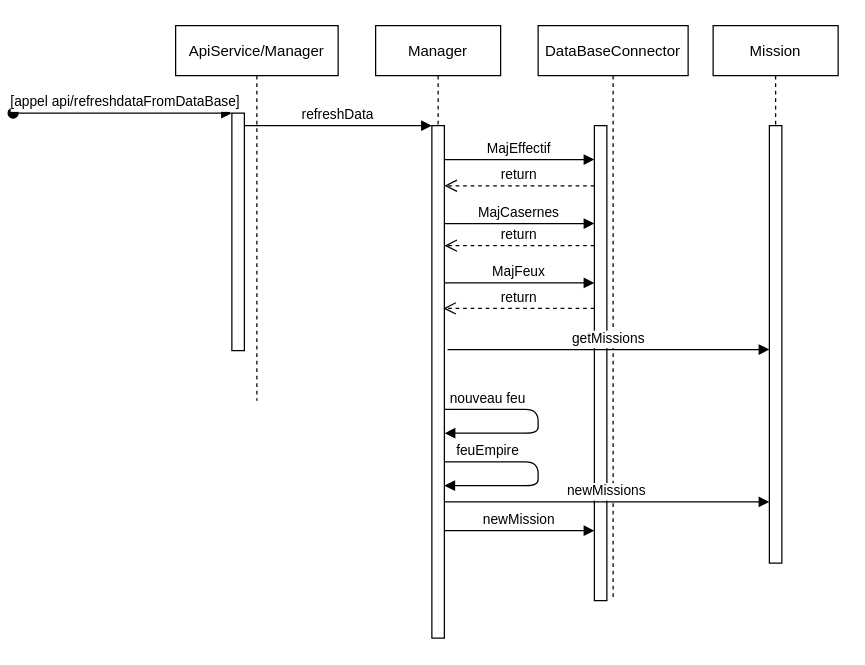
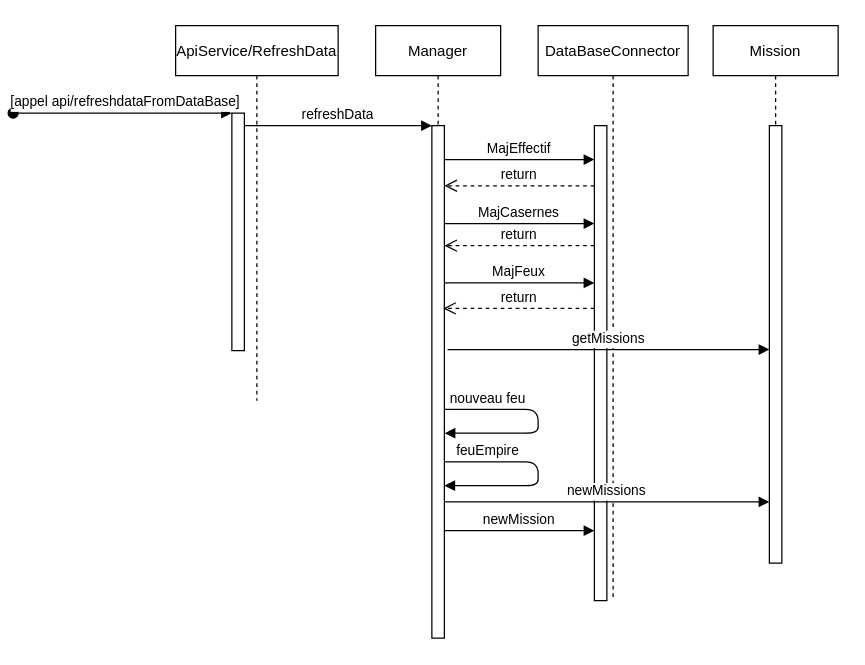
  <mxCell id="0" />
  <mxCell id="1" parent="0" />
- <mxCell id="2" value="ApiService/Manager" style="shape=umlLifeline;perimeter=lifelinePerimeter;container=1;collapsible=0;recursiveResize=0;rounded=0;shadow=0;strokeWidth=1;" parent="1" vertex="1"><mxGeometry x="20" y="20" width="130" height="300" as="geometry" /></mxCell>
+ <mxCell id="2" value="ApiService/RefreshData" style="shape=umlLifeline;perimeter=lifelinePerimeter;container=1;collapsible=0;recursiveResize=0;rounded=0;shadow=0;strokeWidth=1;" parent="1" vertex="1"><mxGeometry x="20" y="20" width="130" height="300" as="geometry" /></mxCell>
  <mxCell id="3" value="" style="points=[];perimeter=orthogonalPerimeter;rounded=0;shadow=0;strokeWidth=1;" parent="2" vertex="1"><mxGeometry x="45" y="70" width="10" height="190" as="geometry" /></mxCell>
  <mxCell id="4" value="[appel api/refreshdataFromDataBase]" style="verticalAlign=bottom;startArrow=oval;endArrow=block;startSize=8;shadow=0;strokeWidth=1;" parent="2" target="3" edge="1"><mxGeometry x="0.029" relative="1" as="geometry"><mxPoint x="-130" y="70" as="sourcePoint" /><mxPoint as="offset" /></mxGeometry></mxCell>
  <mxCell id="5" value="Manager" style="shape=umlLifeline;perimeter=lifelinePerimeter;container=1;collapsible=0;recursiveResize=0;rounded=0;shadow=0;strokeWidth=1;" parent="1" vertex="1"><mxGeometry x="180" y="20" width="100" height="490" as="geometry" /></mxCell>
  <mxCell id="6" value="" style="points=[];perimeter=orthogonalPerimeter;rounded=0;shadow=0;strokeWidth=1;" parent="5" vertex="1"><mxGeometry x="45" y="80" width="10" height="410" as="geometry" /></mxCell>
  <mxCell id="7" value="nouveau feu" style="verticalAlign=bottom;endArrow=block;shadow=0;strokeWidth=1;entryX=1.02;entryY=0.909;entryDx=0;entryDy=0;entryPerimeter=0;" edge="1" parent="5"><mxGeometry x="-0.589" relative="1" as="geometry"><mxPoint x="55" y="307" as="sourcePoint" /><mxPoint x="55.2" y="326.07" as="targetPoint" /><Array as="points"><mxPoint x="130" y="307" /><mxPoint x="130" y="326" /></Array><mxPoint as="offset" /></mxGeometry></mxCell>
  <mxCell id="8" value="feuEmpire" style="verticalAlign=bottom;endArrow=block;shadow=0;strokeWidth=1;" edge="1" parent="5" source="6" target="6"><mxGeometry x="-0.589" relative="1" as="geometry"><mxPoint x="55" y="349" as="sourcePoint" /><mxPoint x="55.2" y="368.07" as="targetPoint" /><Array as="points"><mxPoint x="130" y="349" /><mxPoint x="130" y="368" /></Array><mxPoint as="offset" /></mxGeometry></mxCell>
  <mxCell id="9" value="refreshData" style="verticalAlign=bottom;endArrow=block;entryX=0;entryY=0;shadow=0;strokeWidth=1;" parent="1" source="3" target="6" edge="1"><mxGeometry relative="1" as="geometry"><mxPoint x="205" y="100" as="sourcePoint" /></mxGeometry></mxCell>
  <mxCell id="10" value="DataBaseConnector" style="shape=umlLifeline;perimeter=lifelinePerimeter;container=1;collapsible=0;recursiveResize=0;rounded=0;shadow=0;strokeWidth=1;" vertex="1" parent="1"><mxGeometry x="310" y="20" width="120" height="460" as="geometry" /></mxCell>
  <mxCell id="11" value="" style="points=[];perimeter=orthogonalPerimeter;rounded=0;shadow=0;strokeWidth=1;" vertex="1" parent="10"><mxGeometry x="45" y="80" width="10" height="380" as="geometry" /></mxCell>
  <mxCell id="12" value="MajEffectif" style="verticalAlign=bottom;endArrow=block;shadow=0;strokeWidth=1;exitX=0.997;exitY=0.089;exitDx=0;exitDy=0;exitPerimeter=0;" edge="1" parent="1" target="11"><mxGeometry relative="1" as="geometry"><mxPoint x="234.97" y="127.15" as="sourcePoint" /><mxPoint x="355.14" y="147.3" as="targetPoint" /></mxGeometry></mxCell>
  <mxCell id="13" value="MajCasernes" style="verticalAlign=bottom;endArrow=block;shadow=0;strokeWidth=1;exitX=0.979;exitY=0.252;exitDx=0;exitDy=0;exitPerimeter=0;" edge="1" parent="1" target="11"><mxGeometry relative="1" as="geometry"><mxPoint x="234.79" y="178.32" as="sourcePoint" /><mxPoint x="350" y="179" as="targetPoint" /></mxGeometry></mxCell>
  <mxCell id="14" value="MajFeux" style="verticalAlign=bottom;endArrow=block;shadow=0;strokeWidth=1;exitX=0.979;exitY=0.374;exitDx=0;exitDy=0;exitPerimeter=0;" edge="1" parent="1" target="11"><mxGeometry relative="1" as="geometry"><mxPoint x="234.79" y="225.84" as="sourcePoint" /><mxPoint x="415.02" y="226.64" as="targetPoint" /></mxGeometry></mxCell>
  <mxCell id="15" value="return" style="verticalAlign=bottom;endArrow=open;dashed=1;endSize=8;shadow=0;strokeWidth=1;" edge="1" parent="1" source="11"><mxGeometry relative="1" as="geometry"><mxPoint x="235" y="148.12" as="targetPoint" /><mxPoint x="413" y="148.12" as="sourcePoint" /></mxGeometry></mxCell>
  <mxCell id="16" value="return" style="verticalAlign=bottom;endArrow=open;dashed=1;endSize=8;shadow=0;strokeWidth=1;" edge="1" parent="1" source="11"><mxGeometry relative="1" as="geometry"><mxPoint x="235" y="196" as="targetPoint" /><mxPoint x="413.47" y="196" as="sourcePoint" /></mxGeometry></mxCell>
  <mxCell id="17" value="return" style="verticalAlign=bottom;endArrow=open;dashed=1;endSize=8;shadow=0;strokeWidth=1;entryX=0.906;entryY=0.745;entryDx=0;entryDy=0;entryPerimeter=0;" edge="1" parent="1" source="11"><mxGeometry relative="1" as="geometry"><mxPoint x="234.06" y="246.2" as="targetPoint" /><mxPoint x="413.78" y="246.68" as="sourcePoint" /></mxGeometry></mxCell>
  <mxCell id="18" value="Mission" style="shape=umlLifeline;perimeter=lifelinePerimeter;container=1;collapsible=0;recursiveResize=0;rounded=0;shadow=0;strokeWidth=1;" vertex="1" parent="1"><mxGeometry x="450" y="20" width="100" height="430" as="geometry" /></mxCell>
  <mxCell id="19" value="" style="points=[];perimeter=orthogonalPerimeter;rounded=0;shadow=0;strokeWidth=1;" vertex="1" parent="18"><mxGeometry x="45" y="80" width="10" height="350" as="geometry" /></mxCell>
  <mxCell id="20" value="newMissions" style="verticalAlign=bottom;endArrow=block;shadow=0;strokeWidth=1;" edge="1" parent="1"><mxGeometry relative="1" as="geometry"><mxPoint x="235" y="401" as="sourcePoint" /><mxPoint x="495" y="401" as="targetPoint" /></mxGeometry></mxCell>
  <mxCell id="21" value="newMission" style="verticalAlign=bottom;endArrow=block;shadow=0;strokeWidth=1;" edge="1" parent="1"><mxGeometry relative="1" as="geometry"><mxPoint x="235" y="424" as="sourcePoint" /><mxPoint x="355" y="424" as="targetPoint" /></mxGeometry></mxCell>
  <mxCell id="22" value="getMissions" style="verticalAlign=bottom;endArrow=block;shadow=0;strokeWidth=1;exitX=1.257;exitY=0.493;exitDx=0;exitDy=0;exitPerimeter=0;" edge="1" parent="1"><mxGeometry relative="1" as="geometry"><mxPoint x="237.57" y="279.13" as="sourcePoint" /><mxPoint x="495" y="279.13" as="targetPoint" /></mxGeometry></mxCell>
